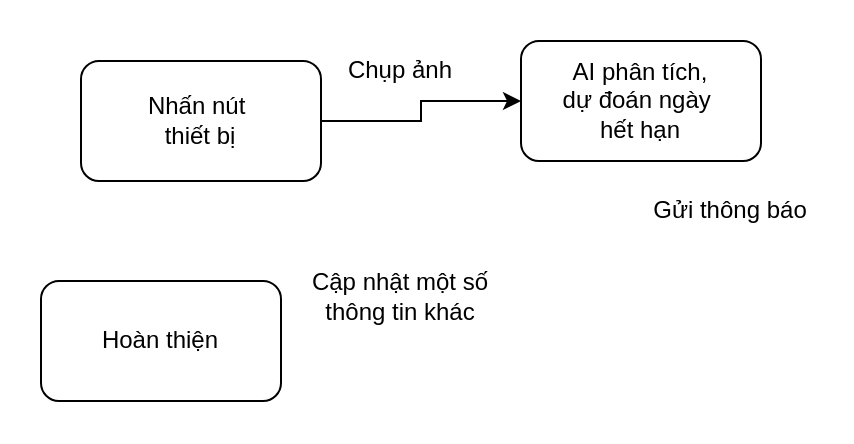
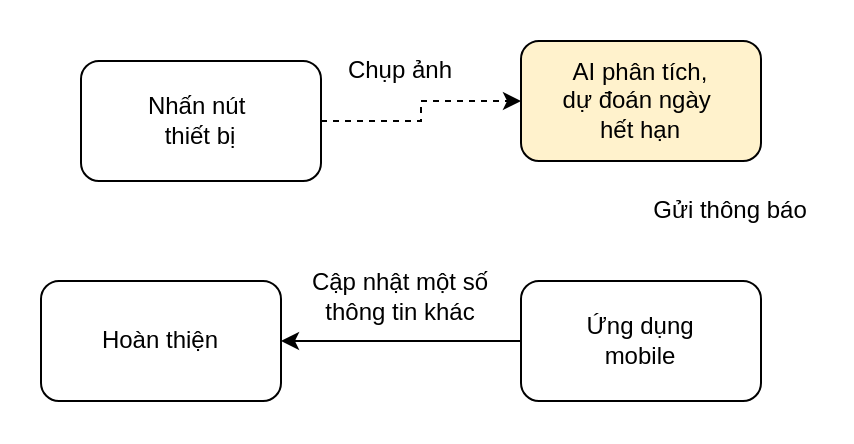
  <mxCell id="0" />
  <mxCell id="1" parent="0" />
- <mxCell id="2" style="edgeStyle=orthogonalEdgeStyle;rounded=0;orthogonalLoop=1;jettySize=auto;html=1;entryX=0;entryY=0.5;entryDx=0;entryDy=0;" edge="1" parent="1" source="3" target="4"><mxGeometry relative="1" as="geometry" /></mxCell>
+ <mxCell id="2" style="edgeStyle=orthogonalEdgeStyle;rounded=0;orthogonalLoop=1;jettySize=auto;html=1;entryX=0;entryY=0.5;entryDx=0;entryDy=0;dashed=1;" edge="1" parent="1" source="3" target="4"><mxGeometry relative="1" as="geometry" /></mxCell>
  <mxCell id="3" value="Nhấn nút&amp;nbsp;&lt;div&gt;&lt;span style=&quot;background-color: transparent; color: light-dark(rgb(0, 0, 0), rgb(255, 255, 255));&quot;&gt;thiết bị&lt;/span&gt;&lt;/div&gt;" style="rounded=1;whiteSpace=wrap;html=1;" vertex="1" parent="1"><mxGeometry x="40" y="30" width="120" height="60" as="geometry" /></mxCell>
- <mxCell id="4" value="AI phân tích,&lt;div&gt;dự đoán ngày&amp;nbsp;&lt;/div&gt;&lt;div&gt;hết hạn&lt;/div&gt;" style="rounded=1;whiteSpace=wrap;html=1;" vertex="1" parent="1"><mxGeometry x="260" y="20" width="120" height="60" as="geometry" /></mxCell>
+ <mxCell id="4" value="AI phân tích,&lt;div&gt;dự đoán ngày&amp;nbsp;&lt;/div&gt;&lt;div&gt;hết hạn&lt;/div&gt;" style="rounded=1;whiteSpace=wrap;html=1;fillColor=#fff2cc;" vertex="1" parent="1"><mxGeometry x="260" y="20" width="120" height="60" as="geometry" /></mxCell>
  <mxCell id="5" value="Chụp ảnh" style="text;html=1;align=center;verticalAlign=middle;whiteSpace=wrap;rounded=0;" vertex="1" parent="1"><mxGeometry x="170" y="20" width="60" height="30" as="geometry" /></mxCell>
+ <mxCell id="6" style="edgeStyle=orthogonalEdgeStyle;rounded=0;orthogonalLoop=1;jettySize=auto;html=1;entryX=1;entryY=0.5;entryDx=0;entryDy=0;" edge="1" parent="1" source="7" target="9"><mxGeometry relative="1" as="geometry" /></mxCell>
+ <mxCell id="7" value="Ứng dụng&lt;div&gt;mobile&lt;/div&gt;" style="rounded=1;whiteSpace=wrap;html=1;" vertex="1" parent="1"><mxGeometry x="260" y="140" width="120" height="60" as="geometry" /></mxCell>
  <mxCell id="8" value="Gửi thông báo" style="text;html=1;align=center;verticalAlign=middle;whiteSpace=wrap;rounded=0;" vertex="1" parent="1"><mxGeometry x="325" y="90" width="80" height="30" as="geometry" /></mxCell>
  <mxCell id="9" value="Hoàn thiện" style="rounded=1;whiteSpace=wrap;html=1;" vertex="1" parent="1"><mxGeometry x="20" y="140" width="120" height="60" as="geometry" /></mxCell>
  <mxCell id="10" value="Cập nhật một số thông tin khác" style="text;html=1;align=center;verticalAlign=middle;whiteSpace=wrap;rounded=0;" vertex="1" parent="1"><mxGeometry x="150" y="133" width="100" height="30" as="geometry" /></mxCell>
